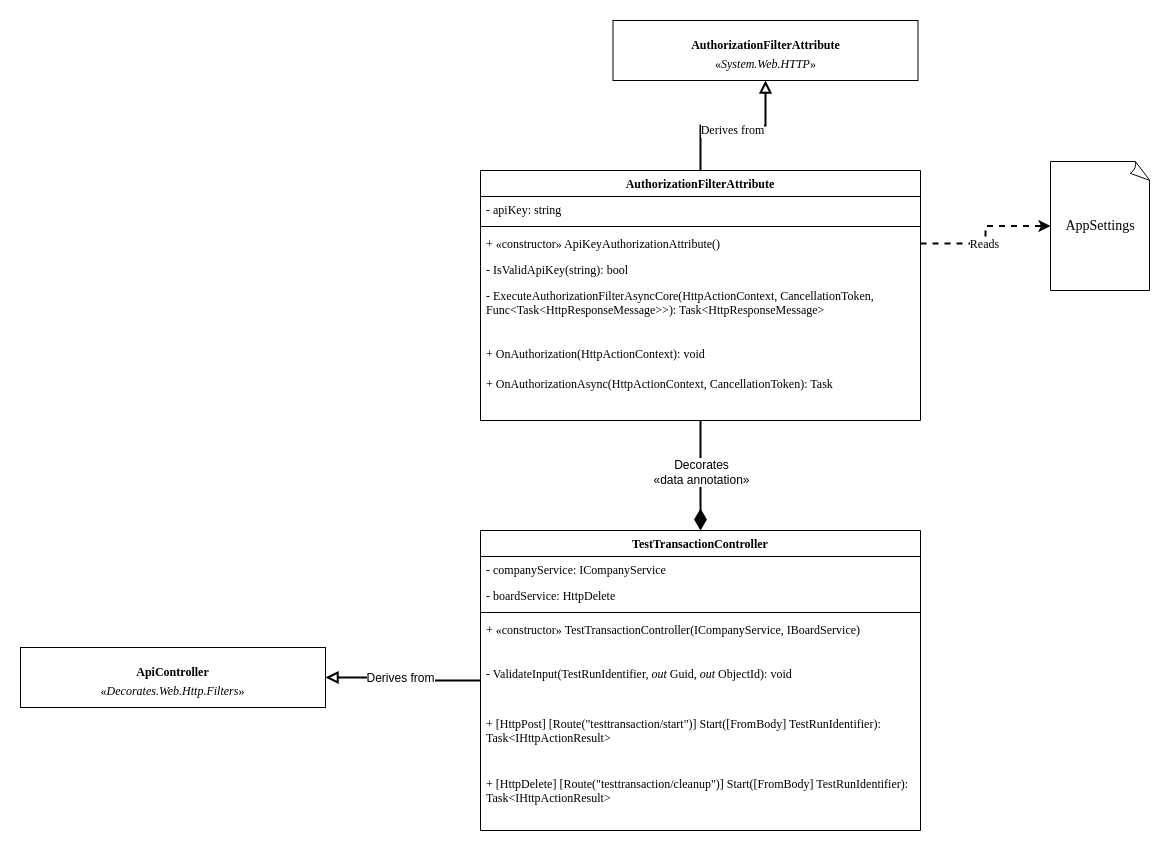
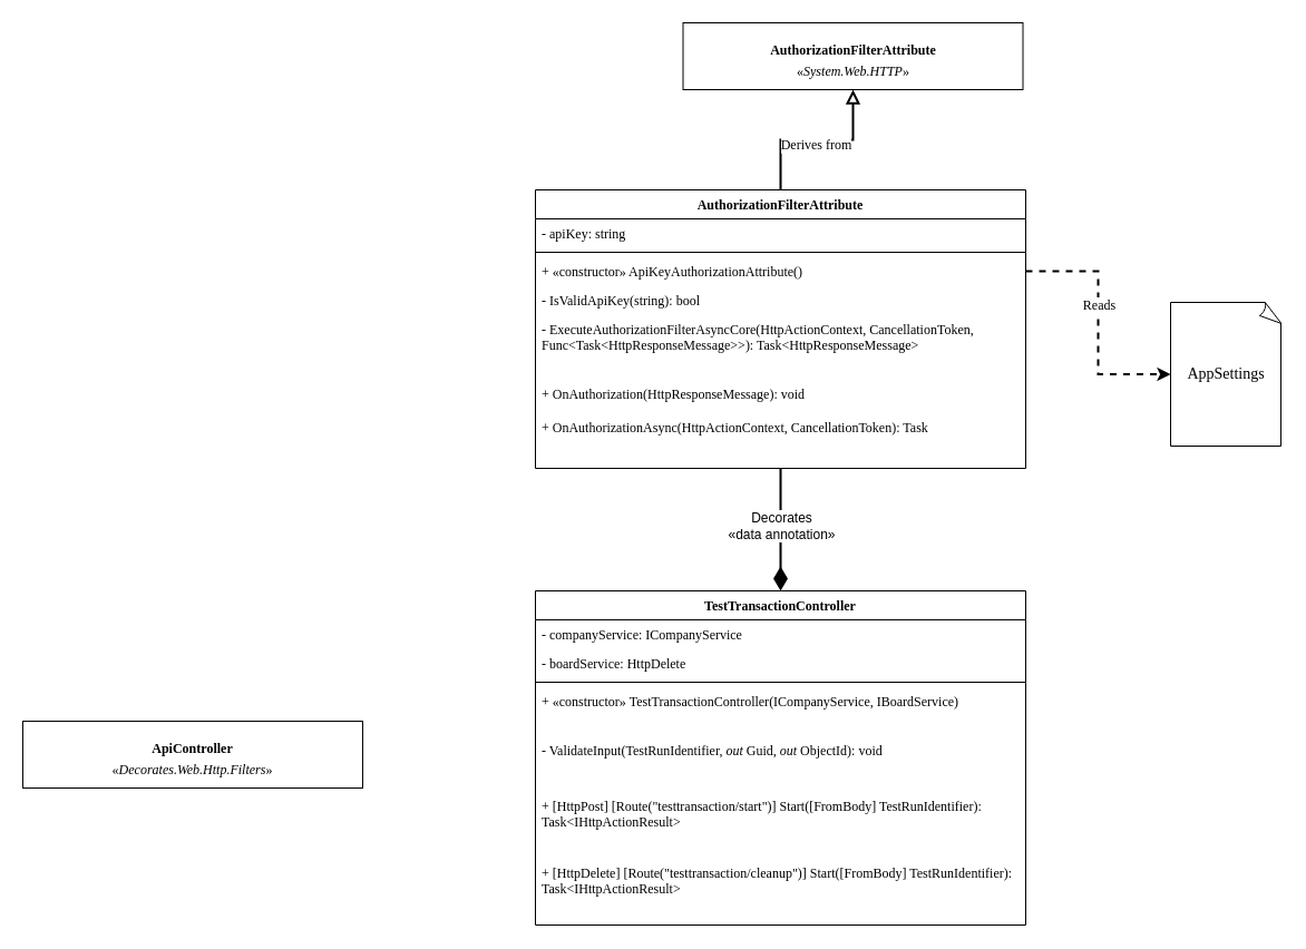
  <mxCell id="0" />
  <mxCell id="1" parent="0" />
  <mxCell id="2" style="edgeStyle=orthogonalEdgeStyle;rounded=0;orthogonalLoop=1;jettySize=auto;html=1;entryX=0.5;entryY=1;entryDx=0;entryDy=0;strokeWidth=2;fontFamily=Lucida Console;endArrow=block;endFill=0;startSize=6;endSize=8;" parent="1" source="6" target="14" edge="1"><mxGeometry relative="1" as="geometry" /></mxCell>
  <mxCell id="3" value="Derives from" style="edgeLabel;html=1;align=center;verticalAlign=middle;resizable=0;points=[];fontSize=12;fontFamily=Lucida Console;" parent="2" vertex="1" connectable="0"><mxGeometry x="-0.022" y="-4" relative="1" as="geometry"><mxPoint as="offset" /></mxGeometry></mxCell>
  <mxCell id="4" style="edgeStyle=orthogonalEdgeStyle;rounded=0;orthogonalLoop=1;jettySize=auto;html=1;entryX=0.5;entryY=0;entryDx=0;entryDy=0;strokeWidth=2;endArrow=diamondThin;endFill=1;endSize=16;startSize=16;startArrow=none;startFill=0;" parent="1" source="6" target="20" edge="1"><mxGeometry relative="1" as="geometry" /></mxCell>
  <mxCell id="5" value="Decorates&lt;div style=&quot;font-size: 12px;&quot;&gt;«data annotation»&lt;/div&gt;" style="edgeLabel;html=1;align=center;verticalAlign=middle;resizable=0;points=[];fontSize=12;" parent="4" vertex="1" connectable="0"><mxGeometry x="-0.275" y="4" relative="1" as="geometry"><mxPoint x="-4" y="11" as="offset" /></mxGeometry></mxCell>
  <mxCell id="6" value="AuthorizationFilterAttribute" style="swimlane;fontStyle=1;align=center;verticalAlign=top;childLayout=stackLayout;horizontal=1;startSize=26;horizontalStack=0;resizeParent=1;resizeParentMax=0;resizeLast=0;collapsible=1;marginBottom=0;whiteSpace=wrap;html=1;fontFamily=Lucida Console;" parent="1" vertex="1"><mxGeometry x="480" y="170" width="440" height="250" as="geometry"><mxRectangle x="10" y="170" width="240" height="30" as="alternateBounds" /></mxGeometry></mxCell>
  <mxCell id="7" value="- apiKey: string" style="text;strokeColor=none;fillColor=none;align=left;verticalAlign=top;spacingLeft=4;spacingRight=4;overflow=hidden;rotatable=0;points=[[0,0.5],[1,0.5]];portConstraint=eastwest;whiteSpace=wrap;html=1;fontFamily=Lucida Console;" parent="6" vertex="1"><mxGeometry y="26" width="440" height="26" as="geometry" /></mxCell>
  <mxCell id="8" value="" style="line;strokeWidth=1;fillColor=none;align=left;verticalAlign=middle;spacingTop=-1;spacingLeft=3;spacingRight=3;rotatable=0;labelPosition=right;points=[];portConstraint=eastwest;strokeColor=inherit;fontFamily=Lucida Console;" parent="6" vertex="1"><mxGeometry y="52" width="440" height="8" as="geometry" /></mxCell>
  <mxCell id="9" value="+ «constructor» ApiKeyAuthorizationAttribute()" style="text;strokeColor=none;fillColor=none;align=left;verticalAlign=top;spacingLeft=4;spacingRight=4;overflow=hidden;rotatable=0;points=[[0,0.5],[1,0.5]];portConstraint=eastwest;whiteSpace=wrap;html=1;fontFamily=Lucida Console;" parent="6" vertex="1"><mxGeometry y="60" width="440" height="26" as="geometry" /></mxCell>
  <mxCell id="10" value="- IsValidApiKey(string): bool" style="text;strokeColor=none;fillColor=none;align=left;verticalAlign=top;spacingLeft=4;spacingRight=4;overflow=hidden;rotatable=0;points=[[0,0.5],[1,0.5]];portConstraint=eastwest;whiteSpace=wrap;html=1;fontFamily=Lucida Console;" parent="6" vertex="1"><mxGeometry y="86" width="440" height="26" as="geometry" /></mxCell>
  <mxCell id="11" value="- ExecuteAuthorizationFilterAsyncCore(HttpActionContext, CancellationToken, Func&amp;lt;Task&amp;lt;HttpResponseMessage&amp;gt;&amp;gt;): Task&amp;lt;HttpResponseMessage&amp;gt;" style="text;strokeColor=none;fillColor=none;align=left;verticalAlign=top;spacingLeft=4;spacingRight=4;overflow=hidden;rotatable=0;points=[[0,0.5],[1,0.5]];portConstraint=eastwest;whiteSpace=wrap;html=1;fontFamily=Lucida Console;fontSize=12;" parent="6" vertex="1"><mxGeometry y="112" width="440" height="58" as="geometry" /></mxCell>
- <mxCell id="12" value="+ OnAuthorization(HttpActionContext): void" style="text;strokeColor=none;fillColor=none;align=left;verticalAlign=top;spacingLeft=4;spacingRight=4;overflow=hidden;rotatable=0;points=[[0,0.5],[1,0.5]];portConstraint=eastwest;whiteSpace=wrap;html=1;fontFamily=Lucida Console;fontSize=12;" parent="6" vertex="1"><mxGeometry y="170" width="440" height="30" as="geometry" /></mxCell>
+ <mxCell id="12" value="+ OnAuthorization(HttpResponseMessage): void" style="text;strokeColor=none;fillColor=none;align=left;verticalAlign=top;spacingLeft=4;spacingRight=4;overflow=hidden;rotatable=0;points=[[0,0.5],[1,0.5]];portConstraint=eastwest;whiteSpace=wrap;html=1;fontFamily=Lucida Console;fontSize=12;" parent="6" vertex="1"><mxGeometry y="170" width="440" height="30" as="geometry" /></mxCell>
  <mxCell id="13" value="+ OnAuthorizationAsync(HttpActionContext, CancellationToken): Task" style="text;strokeColor=none;fillColor=none;align=left;verticalAlign=top;spacingLeft=4;spacingRight=4;overflow=hidden;rotatable=0;points=[[0,0.5],[1,0.5]];portConstraint=eastwest;whiteSpace=wrap;html=1;fontFamily=Lucida Console;fontSize=12;" parent="6" vertex="1"><mxGeometry y="200" width="440" height="50" as="geometry" /></mxCell>
  <mxCell id="14" value="&lt;p style=&quot;margin:0px;margin-top:4px;text-align:center;&quot;&gt;&lt;br&gt;&lt;b&gt;AuthorizationFilterAttribute&lt;/b&gt;&lt;/p&gt;&lt;p style=&quot;margin:0px;margin-top:4px;text-align:center;&quot;&gt;«&lt;i style=&quot;&quot;&gt;System.Web.HTTP&lt;/i&gt;»&lt;/p&gt;" style="verticalAlign=top;align=left;overflow=fill;html=1;whiteSpace=wrap;fontFamily=Lucida Console;" parent="1" vertex="1"><mxGeometry x="612.5" y="20" width="305" height="60" as="geometry" /></mxCell>
- <mxCell id="15" value="&lt;font style=&quot;font-size: 14px;&quot;&gt;AppSettings&lt;/font&gt;" style="whiteSpace=wrap;html=1;shape=mxgraph.basic.document;fontFamily=Lucida Console;" parent="1" vertex="1"><mxGeometry x="1050" y="161" width="100" height="129" as="geometry" /></mxCell>
+ <mxCell id="15" value="&lt;font style=&quot;font-size: 14px;&quot;&gt;AppSettings&lt;/font&gt;" style="whiteSpace=wrap;html=1;shape=mxgraph.basic.document;fontFamily=Lucida Console;" parent="1" vertex="1"><mxGeometry x="1050" y="271" width="100" height="129" as="geometry" /></mxCell>
  <mxCell id="16" style="edgeStyle=orthogonalEdgeStyle;rounded=0;orthogonalLoop=1;jettySize=auto;html=1;entryX=0;entryY=0.5;entryDx=0;entryDy=0;entryPerimeter=0;strokeWidth=2;fontFamily=Lucida Console;dashed=1;" parent="1" source="9" target="15" edge="1"><mxGeometry relative="1" as="geometry" /></mxCell>
  <mxCell id="17" value="Reads" style="edgeLabel;html=1;align=center;verticalAlign=middle;resizable=0;points=[];fontSize=12;fontFamily=Lucida Console;" parent="16" vertex="1" connectable="0"><mxGeometry x="-0.15" relative="1" as="geometry"><mxPoint as="offset" /></mxGeometry></mxCell>
- <mxCell id="18" style="edgeStyle=orthogonalEdgeStyle;rounded=0;orthogonalLoop=1;jettySize=auto;html=1;entryX=1;entryY=0.5;entryDx=0;entryDy=0;strokeWidth=2;endArrow=block;endFill=0;endSize=8;" parent="1" source="20" target="28" edge="1"><mxGeometry relative="1" as="geometry" /></mxCell>
- <mxCell id="19" value="&lt;font style=&quot;font-size: 12px;&quot;&gt;Derives from&lt;/font&gt;" style="edgeLabel;html=1;align=center;verticalAlign=middle;resizable=0;points=[];" parent="18" vertex="1" connectable="0"><mxGeometry y="1" relative="1" as="geometry"><mxPoint x="-2" y="-1" as="offset" /></mxGeometry></mxCell>
  <mxCell id="20" value="TestTransactionController" style="swimlane;fontStyle=1;align=center;verticalAlign=top;childLayout=stackLayout;horizontal=1;startSize=26;horizontalStack=0;resizeParent=1;resizeParentMax=0;resizeLast=0;collapsible=1;marginBottom=0;whiteSpace=wrap;html=1;fontFamily=Lucida Console;" parent="1" vertex="1"><mxGeometry x="480" y="530" width="440" height="300" as="geometry"><mxRectangle x="10" y="170" width="240" height="30" as="alternateBounds" /></mxGeometry></mxCell>
  <mxCell id="21" value="- companyService: ICompanyService" style="text;strokeColor=none;fillColor=none;align=left;verticalAlign=top;spacingLeft=4;spacingRight=4;overflow=hidden;rotatable=0;points=[[0,0.5],[1,0.5]];portConstraint=eastwest;whiteSpace=wrap;html=1;fontFamily=Lucida Console;" parent="20" vertex="1"><mxGeometry y="26" width="440" height="26" as="geometry" /></mxCell>
  <mxCell id="22" value="- boardService: HttpDelete" style="text;strokeColor=none;fillColor=none;align=left;verticalAlign=top;spacingLeft=4;spacingRight=4;overflow=hidden;rotatable=0;points=[[0,0.5],[1,0.5]];portConstraint=eastwest;whiteSpace=wrap;html=1;fontFamily=Lucida Console;" parent="20" vertex="1"><mxGeometry y="52" width="440" height="26" as="geometry" /></mxCell>
  <mxCell id="23" value="" style="line;strokeWidth=1;fillColor=none;align=left;verticalAlign=middle;spacingTop=-1;spacingLeft=3;spacingRight=3;rotatable=0;labelPosition=right;points=[];portConstraint=eastwest;strokeColor=inherit;fontFamily=Lucida Console;" parent="20" vertex="1"><mxGeometry y="78" width="440" height="8" as="geometry" /></mxCell>
  <mxCell id="24" value="+ «constructor»&amp;nbsp;&lt;span style=&quot;text-align: center;&quot;&gt;TestTransactionController&lt;/span&gt;(ICompanyService, IBoardService)" style="text;strokeColor=none;fillColor=none;align=left;verticalAlign=top;spacingLeft=4;spacingRight=4;overflow=hidden;rotatable=0;points=[[0,0.5],[1,0.5]];portConstraint=eastwest;whiteSpace=wrap;html=1;fontFamily=Lucida Console;" parent="20" vertex="1"><mxGeometry y="86" width="440" height="44" as="geometry" /></mxCell>
  <mxCell id="25" value="- ValidateInput(TestRunIdentifier, &lt;i&gt;out&lt;/i&gt;&amp;nbsp;Guid, &lt;i&gt;out&lt;/i&gt;&amp;nbsp;ObjectId): void" style="text;strokeColor=none;fillColor=none;align=left;verticalAlign=top;spacingLeft=4;spacingRight=4;overflow=hidden;rotatable=0;points=[[0,0.5],[1,0.5]];portConstraint=eastwest;whiteSpace=wrap;html=1;fontFamily=Lucida Console;fontSize=12;" parent="20" vertex="1"><mxGeometry y="130" width="440" height="50" as="geometry" /></mxCell>
  <mxCell id="26" value="+ [HttpPost] [Route(&quot;testtransaction/start&quot;)] Start([FromBody] TestRunIdentifier): Task&amp;lt;IHttpActionResult&amp;gt;" style="text;strokeColor=none;fillColor=none;align=left;verticalAlign=top;spacingLeft=4;spacingRight=4;overflow=hidden;rotatable=0;points=[[0,0.5],[1,0.5]];portConstraint=eastwest;whiteSpace=wrap;html=1;fontFamily=Lucida Console;" parent="20" vertex="1"><mxGeometry y="180" width="440" height="60" as="geometry" /></mxCell>
  <mxCell id="27" value="+ [HttpDelete] [Route(&quot;testtransaction/cleanup&quot;)] Start([FromBody] TestRunIdentifier): Task&amp;lt;IHttpActionResult&amp;gt;" style="text;strokeColor=none;fillColor=none;align=left;verticalAlign=top;spacingLeft=4;spacingRight=4;overflow=hidden;rotatable=0;points=[[0,0.5],[1,0.5]];portConstraint=eastwest;whiteSpace=wrap;html=1;fontFamily=Lucida Console;" parent="20" vertex="1"><mxGeometry y="240" width="440" height="60" as="geometry" /></mxCell>
  <mxCell id="28" value="&lt;p style=&quot;margin:0px;margin-top:4px;text-align:center;&quot;&gt;&lt;br&gt;&lt;b&gt;ApiController&lt;/b&gt;&lt;/p&gt;&lt;p style=&quot;margin:0px;margin-top:4px;text-align:center;&quot;&gt;«&lt;i&gt;Decorates.Web.Http.Filters&lt;/i&gt;»&lt;/p&gt;" style="verticalAlign=top;align=left;overflow=fill;html=1;whiteSpace=wrap;fontFamily=Lucida Console;" parent="1" vertex="1"><mxGeometry x="20" y="647" width="305" height="60" as="geometry" /></mxCell>
